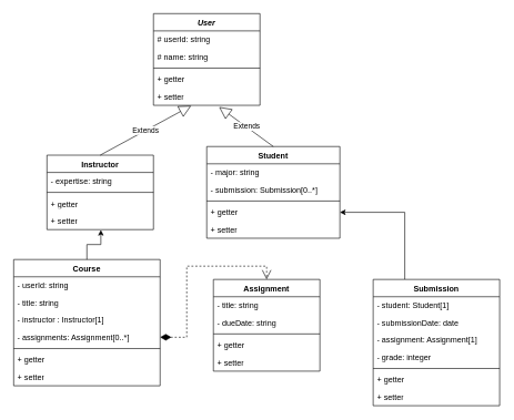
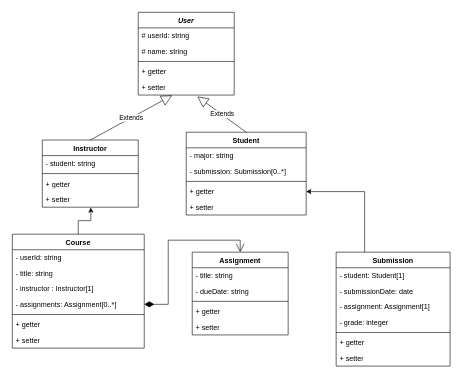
  <mxCell id="0" />
  <mxCell id="1" parent="0" />
  <mxCell id="2" value="&lt;i&gt;User&lt;/i&gt;" style="swimlane;fontStyle=1;align=center;verticalAlign=top;childLayout=stackLayout;horizontal=1;startSize=26;horizontalStack=0;resizeParent=1;resizeParentMax=0;resizeLast=0;collapsible=1;marginBottom=0;whiteSpace=wrap;html=1;" vertex="1" parent="1"><mxGeometry x="230" y="20" width="160" height="138" as="geometry" /></mxCell>
  <mxCell id="3" value="# userId: string" style="text;strokeColor=none;fillColor=none;align=left;verticalAlign=top;spacingLeft=4;spacingRight=4;overflow=hidden;rotatable=0;points=[[0,0.5],[1,0.5]];portConstraint=eastwest;whiteSpace=wrap;html=1;" vertex="1" parent="2"><mxGeometry y="26" width="160" height="26" as="geometry" /></mxCell>
  <mxCell id="4" value="# name: string" style="text;strokeColor=none;fillColor=none;align=left;verticalAlign=top;spacingLeft=4;spacingRight=4;overflow=hidden;rotatable=0;points=[[0,0.5],[1,0.5]];portConstraint=eastwest;whiteSpace=wrap;html=1;" vertex="1" parent="2"><mxGeometry y="52" width="160" height="26" as="geometry" /></mxCell>
  <mxCell id="5" value="" style="line;strokeWidth=1;fillColor=none;align=left;verticalAlign=middle;spacingTop=-1;spacingLeft=3;spacingRight=3;rotatable=0;labelPosition=right;points=[];portConstraint=eastwest;strokeColor=inherit;" vertex="1" parent="2"><mxGeometry y="78" width="160" height="8" as="geometry" /></mxCell>
  <mxCell id="6" value="+ getter" style="text;strokeColor=none;fillColor=none;align=left;verticalAlign=top;spacingLeft=4;spacingRight=4;overflow=hidden;rotatable=0;points=[[0,0.5],[1,0.5]];portConstraint=eastwest;whiteSpace=wrap;html=1;" vertex="1" parent="2"><mxGeometry y="86" width="160" height="26" as="geometry" /></mxCell>
  <mxCell id="7" value="+ setter" style="text;strokeColor=none;fillColor=none;align=left;verticalAlign=top;spacingLeft=4;spacingRight=4;overflow=hidden;rotatable=0;points=[[0,0.5],[1,0.5]];portConstraint=eastwest;whiteSpace=wrap;html=1;" vertex="1" parent="2"><mxGeometry y="112" width="160" height="26" as="geometry" /></mxCell>
  <mxCell id="8" value="Instructor" style="swimlane;fontStyle=1;align=center;verticalAlign=top;childLayout=stackLayout;horizontal=1;startSize=26;horizontalStack=0;resizeParent=1;resizeParentMax=0;resizeLast=0;collapsible=1;marginBottom=0;whiteSpace=wrap;html=1;" vertex="1" parent="1"><mxGeometry x="70" y="233" width="160" height="112" as="geometry" /></mxCell>
- <mxCell id="9" value="- expertise: string" style="text;strokeColor=none;fillColor=none;align=left;verticalAlign=top;spacingLeft=4;spacingRight=4;overflow=hidden;rotatable=0;points=[[0,0.5],[1,0.5]];portConstraint=eastwest;whiteSpace=wrap;html=1;" vertex="1" parent="8"><mxGeometry y="26" width="160" height="26" as="geometry" /></mxCell>
+ <mxCell id="9" value="- student: string" style="text;strokeColor=none;fillColor=none;align=left;verticalAlign=top;spacingLeft=4;spacingRight=4;overflow=hidden;rotatable=0;points=[[0,0.5],[1,0.5]];portConstraint=eastwest;whiteSpace=wrap;html=1;" vertex="1" parent="8"><mxGeometry y="26" width="160" height="26" as="geometry" /></mxCell>
  <mxCell id="10" value="" style="line;strokeWidth=1;fillColor=none;align=left;verticalAlign=middle;spacingTop=-1;spacingLeft=3;spacingRight=3;rotatable=0;labelPosition=right;points=[];portConstraint=eastwest;strokeColor=inherit;" vertex="1" parent="8"><mxGeometry y="52" width="160" height="8" as="geometry" /></mxCell>
  <mxCell id="11" value="+ getter" style="text;strokeColor=none;fillColor=none;align=left;verticalAlign=top;spacingLeft=4;spacingRight=4;overflow=hidden;rotatable=0;points=[[0,0.5],[1,0.5]];portConstraint=eastwest;whiteSpace=wrap;html=1;" vertex="1" parent="8"><mxGeometry y="60" width="160" height="26" as="geometry" /></mxCell>
  <mxCell id="12" value="+ setter" style="text;strokeColor=none;fillColor=none;align=left;verticalAlign=top;spacingLeft=4;spacingRight=4;overflow=hidden;rotatable=0;points=[[0,0.5],[1,0.5]];portConstraint=eastwest;whiteSpace=wrap;html=1;" vertex="1" parent="8"><mxGeometry y="86" width="160" height="26" as="geometry" /></mxCell>
  <mxCell id="13" value="Student" style="swimlane;fontStyle=1;align=center;verticalAlign=top;childLayout=stackLayout;horizontal=1;startSize=26;horizontalStack=0;resizeParent=1;resizeParentMax=0;resizeLast=0;collapsible=1;marginBottom=0;whiteSpace=wrap;html=1;" vertex="1" parent="1"><mxGeometry x="310" y="220" width="200" height="138" as="geometry" /></mxCell>
  <mxCell id="14" value="- major: string" style="text;strokeColor=none;fillColor=none;align=left;verticalAlign=top;spacingLeft=4;spacingRight=4;overflow=hidden;rotatable=0;points=[[0,0.5],[1,0.5]];portConstraint=eastwest;whiteSpace=wrap;html=1;" vertex="1" parent="13"><mxGeometry y="26" width="200" height="26" as="geometry" /></mxCell>
  <mxCell id="15" value="- submission: Submission[0..*]" style="text;strokeColor=none;fillColor=none;align=left;verticalAlign=top;spacingLeft=4;spacingRight=4;overflow=hidden;rotatable=0;points=[[0,0.5],[1,0.5]];portConstraint=eastwest;whiteSpace=wrap;html=1;" vertex="1" parent="13"><mxGeometry y="52" width="200" height="26" as="geometry" /></mxCell>
  <mxCell id="16" value="" style="line;strokeWidth=1;fillColor=none;align=left;verticalAlign=middle;spacingTop=-1;spacingLeft=3;spacingRight=3;rotatable=0;labelPosition=right;points=[];portConstraint=eastwest;strokeColor=inherit;" vertex="1" parent="13"><mxGeometry y="78" width="200" height="8" as="geometry" /></mxCell>
  <mxCell id="17" value="+ getter" style="text;strokeColor=none;fillColor=none;align=left;verticalAlign=top;spacingLeft=4;spacingRight=4;overflow=hidden;rotatable=0;points=[[0,0.5],[1,0.5]];portConstraint=eastwest;whiteSpace=wrap;html=1;" vertex="1" parent="13"><mxGeometry y="86" width="200" height="26" as="geometry" /></mxCell>
  <mxCell id="18" value="+ setter" style="text;strokeColor=none;fillColor=none;align=left;verticalAlign=top;spacingLeft=4;spacingRight=4;overflow=hidden;rotatable=0;points=[[0,0.5],[1,0.5]];portConstraint=eastwest;whiteSpace=wrap;html=1;" vertex="1" parent="13"><mxGeometry y="112" width="200" height="26" as="geometry" /></mxCell>
  <mxCell id="19" value="Course" style="swimlane;fontStyle=1;align=center;verticalAlign=top;childLayout=stackLayout;horizontal=1;startSize=26;horizontalStack=0;resizeParent=1;resizeParentMax=0;resizeLast=0;collapsible=1;marginBottom=0;whiteSpace=wrap;html=1;" vertex="1" parent="1"><mxGeometry x="20" y="390" width="220" height="190" as="geometry" /></mxCell>
  <mxCell id="20" value="- userId: string" style="text;strokeColor=none;fillColor=none;align=left;verticalAlign=top;spacingLeft=4;spacingRight=4;overflow=hidden;rotatable=0;points=[[0,0.5],[1,0.5]];portConstraint=eastwest;whiteSpace=wrap;html=1;" vertex="1" parent="19"><mxGeometry y="26" width="220" height="26" as="geometry" /></mxCell>
  <mxCell id="21" value="- title: string" style="text;strokeColor=none;fillColor=none;align=left;verticalAlign=top;spacingLeft=4;spacingRight=4;overflow=hidden;rotatable=0;points=[[0,0.5],[1,0.5]];portConstraint=eastwest;whiteSpace=wrap;html=1;" vertex="1" parent="19"><mxGeometry y="52" width="220" height="26" as="geometry" /></mxCell>
  <mxCell id="22" value="- instructor : Instructor[1]" style="text;strokeColor=none;fillColor=none;align=left;verticalAlign=top;spacingLeft=4;spacingRight=4;overflow=hidden;rotatable=0;points=[[0,0.5],[1,0.5]];portConstraint=eastwest;whiteSpace=wrap;html=1;" vertex="1" parent="19"><mxGeometry y="78" width="220" height="26" as="geometry" /></mxCell>
  <mxCell id="23" value="- assignments: Assignment[0..*]" style="text;strokeColor=none;fillColor=none;align=left;verticalAlign=top;spacingLeft=4;spacingRight=4;overflow=hidden;rotatable=0;points=[[0,0.5],[1,0.5]];portConstraint=eastwest;whiteSpace=wrap;html=1;" vertex="1" parent="19"><mxGeometry y="104" width="220" height="26" as="geometry" /></mxCell>
  <mxCell id="24" value="" style="line;strokeWidth=1;fillColor=none;align=left;verticalAlign=middle;spacingTop=-1;spacingLeft=3;spacingRight=3;rotatable=0;labelPosition=right;points=[];portConstraint=eastwest;strokeColor=inherit;" vertex="1" parent="19"><mxGeometry y="130" width="220" height="8" as="geometry" /></mxCell>
  <mxCell id="25" value="+ getter" style="text;strokeColor=none;fillColor=none;align=left;verticalAlign=top;spacingLeft=4;spacingRight=4;overflow=hidden;rotatable=0;points=[[0,0.5],[1,0.5]];portConstraint=eastwest;whiteSpace=wrap;html=1;" vertex="1" parent="19"><mxGeometry y="138" width="220" height="26" as="geometry" /></mxCell>
  <mxCell id="26" value="+ setter" style="text;strokeColor=none;fillColor=none;align=left;verticalAlign=top;spacingLeft=4;spacingRight=4;overflow=hidden;rotatable=0;points=[[0,0.5],[1,0.5]];portConstraint=eastwest;whiteSpace=wrap;html=1;" vertex="1" parent="19"><mxGeometry y="164" width="220" height="26" as="geometry" /></mxCell>
  <mxCell id="27" value="Assignment" style="swimlane;fontStyle=1;align=center;verticalAlign=top;childLayout=stackLayout;horizontal=1;startSize=26;horizontalStack=0;resizeParent=1;resizeParentMax=0;resizeLast=0;collapsible=1;marginBottom=0;whiteSpace=wrap;html=1;" vertex="1" parent="1"><mxGeometry x="320" y="420" width="160" height="138" as="geometry" /></mxCell>
  <mxCell id="28" value="- title: string" style="text;strokeColor=none;fillColor=none;align=left;verticalAlign=top;spacingLeft=4;spacingRight=4;overflow=hidden;rotatable=0;points=[[0,0.5],[1,0.5]];portConstraint=eastwest;whiteSpace=wrap;html=1;" vertex="1" parent="27"><mxGeometry y="26" width="160" height="26" as="geometry" /></mxCell>
  <mxCell id="29" value="- dueDate: string" style="text;strokeColor=none;fillColor=none;align=left;verticalAlign=top;spacingLeft=4;spacingRight=4;overflow=hidden;rotatable=0;points=[[0,0.5],[1,0.5]];portConstraint=eastwest;whiteSpace=wrap;html=1;" vertex="1" parent="27"><mxGeometry y="52" width="160" height="26" as="geometry" /></mxCell>
  <mxCell id="30" value="" style="line;strokeWidth=1;fillColor=none;align=left;verticalAlign=middle;spacingTop=-1;spacingLeft=3;spacingRight=3;rotatable=0;labelPosition=right;points=[];portConstraint=eastwest;strokeColor=inherit;" vertex="1" parent="27"><mxGeometry y="78" width="160" height="8" as="geometry" /></mxCell>
  <mxCell id="31" value="+ getter" style="text;strokeColor=none;fillColor=none;align=left;verticalAlign=top;spacingLeft=4;spacingRight=4;overflow=hidden;rotatable=0;points=[[0,0.5],[1,0.5]];portConstraint=eastwest;whiteSpace=wrap;html=1;" vertex="1" parent="27"><mxGeometry y="86" width="160" height="26" as="geometry" /></mxCell>
  <mxCell id="32" value="+ setter" style="text;strokeColor=none;fillColor=none;align=left;verticalAlign=top;spacingLeft=4;spacingRight=4;overflow=hidden;rotatable=0;points=[[0,0.5],[1,0.5]];portConstraint=eastwest;whiteSpace=wrap;html=1;" vertex="1" parent="27"><mxGeometry y="112" width="160" height="26" as="geometry" /></mxCell>
  <mxCell id="33" style="edgeStyle=orthogonalEdgeStyle;rounded=0;orthogonalLoop=1;jettySize=auto;html=1;exitX=0.25;exitY=0;exitDx=0;exitDy=0;entryX=1;entryY=0.5;entryDx=0;entryDy=0;" edge="1" parent="1" source="34" target="17"><mxGeometry relative="1" as="geometry" /></mxCell>
  <mxCell id="34" value="Submission" style="swimlane;fontStyle=1;align=center;verticalAlign=top;childLayout=stackLayout;horizontal=1;startSize=26;horizontalStack=0;resizeParent=1;resizeParentMax=0;resizeLast=0;collapsible=1;marginBottom=0;whiteSpace=wrap;html=1;" vertex="1" parent="1"><mxGeometry x="560" y="420" width="190" height="190" as="geometry" /></mxCell>
  <mxCell id="35" value="- student: Student[1]" style="text;strokeColor=none;fillColor=none;align=left;verticalAlign=top;spacingLeft=4;spacingRight=4;overflow=hidden;rotatable=0;points=[[0,0.5],[1,0.5]];portConstraint=eastwest;whiteSpace=wrap;html=1;" vertex="1" parent="34"><mxGeometry y="26" width="190" height="26" as="geometry" /></mxCell>
  <mxCell id="36" value="- submissionDate: date" style="text;strokeColor=none;fillColor=none;align=left;verticalAlign=top;spacingLeft=4;spacingRight=4;overflow=hidden;rotatable=0;points=[[0,0.5],[1,0.5]];portConstraint=eastwest;whiteSpace=wrap;html=1;" vertex="1" parent="34"><mxGeometry y="52" width="190" height="26" as="geometry" /></mxCell>
  <mxCell id="37" value="- assignment: Assignment[1]" style="text;strokeColor=none;fillColor=none;align=left;verticalAlign=top;spacingLeft=4;spacingRight=4;overflow=hidden;rotatable=0;points=[[0,0.5],[1,0.5]];portConstraint=eastwest;whiteSpace=wrap;html=1;" vertex="1" parent="34"><mxGeometry y="78" width="190" height="26" as="geometry" /></mxCell>
  <mxCell id="38" value="- grade: integer" style="text;strokeColor=none;fillColor=none;align=left;verticalAlign=top;spacingLeft=4;spacingRight=4;overflow=hidden;rotatable=0;points=[[0,0.5],[1,0.5]];portConstraint=eastwest;whiteSpace=wrap;html=1;" vertex="1" parent="34"><mxGeometry y="104" width="190" height="26" as="geometry" /></mxCell>
  <mxCell id="39" value="" style="line;strokeWidth=1;fillColor=none;align=left;verticalAlign=middle;spacingTop=-1;spacingLeft=3;spacingRight=3;rotatable=0;labelPosition=right;points=[];portConstraint=eastwest;strokeColor=inherit;" vertex="1" parent="34"><mxGeometry y="130" width="190" height="8" as="geometry" /></mxCell>
  <mxCell id="40" value="+ getter" style="text;strokeColor=none;fillColor=none;align=left;verticalAlign=top;spacingLeft=4;spacingRight=4;overflow=hidden;rotatable=0;points=[[0,0.5],[1,0.5]];portConstraint=eastwest;whiteSpace=wrap;html=1;" vertex="1" parent="34"><mxGeometry y="138" width="190" height="26" as="geometry" /></mxCell>
  <mxCell id="41" value="+ setter" style="text;strokeColor=none;fillColor=none;align=left;verticalAlign=top;spacingLeft=4;spacingRight=4;overflow=hidden;rotatable=0;points=[[0,0.5],[1,0.5]];portConstraint=eastwest;whiteSpace=wrap;html=1;" vertex="1" parent="34"><mxGeometry y="164" width="190" height="26" as="geometry" /></mxCell>
  <mxCell id="42" value="Extends" style="endArrow=block;endSize=16;endFill=0;html=1;rounded=0;exitX=0.5;exitY=0;exitDx=0;exitDy=0;entryX=0.354;entryY=1.022;entryDx=0;entryDy=0;entryPerimeter=0;" edge="1" parent="1" source="8" target="7"><mxGeometry width="160" relative="1" as="geometry"><mxPoint x="400" y="480" as="sourcePoint" /><mxPoint x="290" y="190" as="targetPoint" /></mxGeometry></mxCell>
  <mxCell id="43" value="Extends" style="endArrow=block;endSize=16;endFill=0;html=1;rounded=0;exitX=0.5;exitY=0;exitDx=0;exitDy=0;entryX=0.616;entryY=1.095;entryDx=0;entryDy=0;entryPerimeter=0;" edge="1" parent="1" source="13" target="7"><mxGeometry width="160" relative="1" as="geometry"><mxPoint x="160" y="243" as="sourcePoint" /><mxPoint x="277" y="169" as="targetPoint" /></mxGeometry></mxCell>
- <mxCell id="44" value="" style="endArrow=open;html=1;endSize=12;startArrow=diamondThin;startSize=14;startFill=1;edgeStyle=orthogonalEdgeStyle;align=left;verticalAlign=bottom;rounded=0;exitX=1;exitY=0.5;exitDx=0;exitDy=0;entryX=0.5;entryY=0;entryDx=0;entryDy=0;dashed=1;" edge="1" parent="1" source="23" target="27"><mxGeometry x="-1" y="3" relative="1" as="geometry"><mxPoint x="570" y="295" as="sourcePoint" /><mxPoint x="665" y="430" as="targetPoint" /><Array as="points"><mxPoint x="280" y="507" /><mxPoint x="280" y="400" /><mxPoint x="400" y="400" /></Array></mxGeometry></mxCell>
+ <mxCell id="44" value="" style="endArrow=open;html=1;endSize=12;startArrow=diamondThin;startSize=14;startFill=1;edgeStyle=orthogonalEdgeStyle;align=left;verticalAlign=bottom;rounded=0;exitX=1;exitY=0.5;exitDx=0;exitDy=0;entryX=0.5;entryY=0;entryDx=0;entryDy=0;" edge="1" parent="1" source="23" target="27"><mxGeometry x="-1" y="3" relative="1" as="geometry"><mxPoint x="570" y="295" as="sourcePoint" /><mxPoint x="665" y="430" as="targetPoint" /><Array as="points"><mxPoint x="280" y="507" /><mxPoint x="280" y="400" /><mxPoint x="400" y="400" /></Array></mxGeometry></mxCell>
  <mxCell id="45" style="edgeStyle=orthogonalEdgeStyle;rounded=0;orthogonalLoop=1;jettySize=auto;html=1;exitX=0.5;exitY=0;exitDx=0;exitDy=0;entryX=0.506;entryY=1.018;entryDx=0;entryDy=0;entryPerimeter=0;" edge="1" parent="1" source="19" target="12"><mxGeometry relative="1" as="geometry" /></mxCell>
